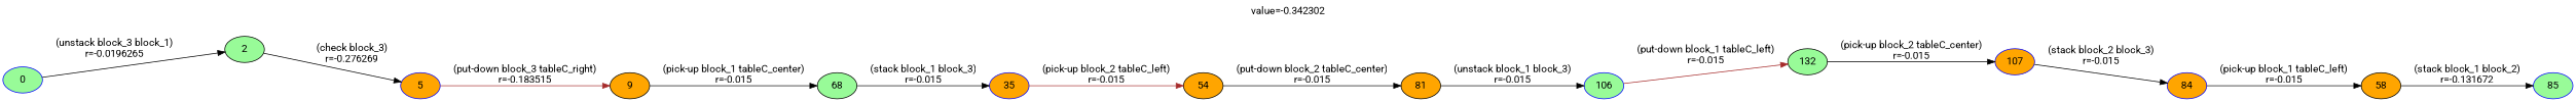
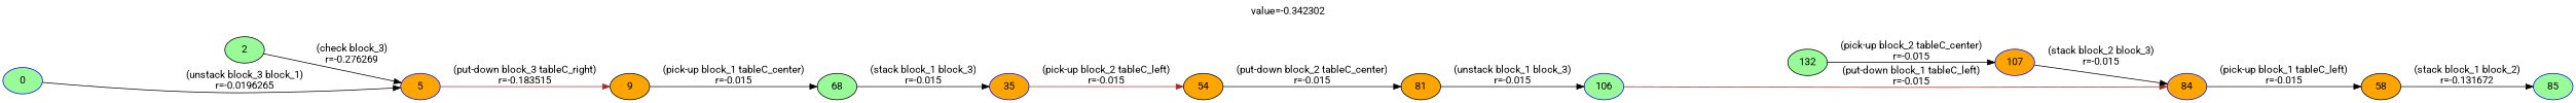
  digraph {
    fontname=Roboto
    label="value=-0.342302"
    labelloc=top
    rankdir=LR
    node [color=black fillcolor=orange fontname=Roboto style=filled]
    edge [color=black fontname=Roboto]
    2 [fillcolor=palegreen]
    0 [color=blue fillcolor=palegreen]
    5 [color=blue]
    9
    n5 [fillcolor=palegreen label=68]
    35 [color=blue]
    n7 [label=54]
    81
    106 [color=blue fillcolor=palegreen]
    132 [fillcolor=palegreen]
    107 [color=blue]
    84 [color=blue]
    58
    85 [color=blue fillcolor=palegreen]
    2 -> 5 [label="(check block_3)\nr=-0.276269"]
-   0 -> 2 [label="(unstack block_3 block_1)\nr=-0.0196265"]
+   0 -> 5 [label="(unstack block_3 block_1)\nr=-0.0196265"]
    5 -> 9 [color=brown label="(put-down block_3 tableC_right)\nr=-0.183515"]
    9 -> n5 [label="(pick-up block_1 tableC_center)\nr=-0.015"]
    n5 -> 35 [label="(stack block_1 block_3)\nr=-0.015"]
    35 -> n7 [color=brown label="(pick-up block_2 tableC_left)\nr=-0.015"]
    n7 -> 81 [label="(put-down block_2 tableC_center)\nr=-0.015"]
    81 -> 106 [label="(unstack block_1 block_3)\nr=-0.015"]
-   106 -> 132 [color=brown label="(put-down block_1 tableC_left)\nr=-0.015"]
+   106 -> 84 [color=brown label="(put-down block_1 tableC_left)\nr=-0.015"]
    132 -> 107 [label="(pick-up block_2 tableC_center)\nr=-0.015"]
    107 -> 84 [label="(stack block_2 block_3)\nr=-0.015"]
    84 -> 58 [label="(pick-up block_1 tableC_left)\nr=-0.015"]
    58 -> 85 [label="(stack block_1 block_2)\nr=-0.131672"]
  }
